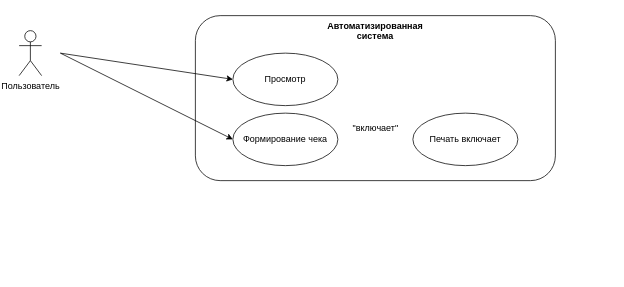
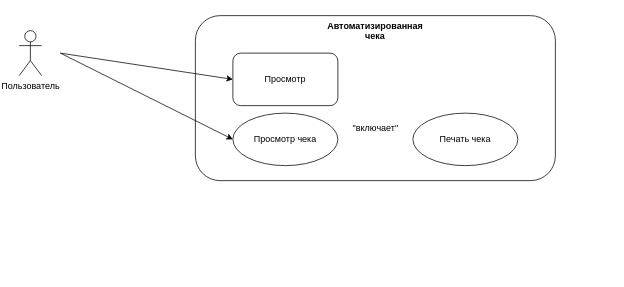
  <mxCell id="0" />
  <mxCell id="1" parent="0" />
- <mxCell id="2" value="&lt;b&gt;Автоматизированная&lt;br&gt;система&lt;/b&gt;" style="rounded=1;whiteSpace=wrap;html=1;verticalAlign=top;" parent="1" vertex="1"><mxGeometry x="260" y="20" width="480" height="220" as="geometry" /></mxCell>
+ <mxCell id="2" value="&lt;b&gt;Автоматизированная&lt;br&gt;чека&lt;/b&gt;" style="rounded=1;whiteSpace=wrap;html=1;verticalAlign=top;" parent="1" vertex="1"><mxGeometry x="260" y="20" width="480" height="220" as="geometry" /></mxCell>
  <mxCell id="3" style="edgeStyle=none;rounded=0;orthogonalLoop=1;jettySize=auto;html=1;exitX=1;exitY=0.5;exitDx=0;exitDy=0;entryX=0;entryY=0.5;entryDx=0;entryDy=0;" parent="1" source="5" target="6" edge="1"><mxGeometry relative="1" as="geometry" /></mxCell>
  <mxCell id="4" style="edgeStyle=none;rounded=0;orthogonalLoop=1;jettySize=auto;html=1;exitX=1;exitY=0.5;exitDx=0;exitDy=0;entryX=0;entryY=0.5;entryDx=0;entryDy=0;" parent="1" source="5" target="8" edge="1"><mxGeometry relative="1" as="geometry" /></mxCell>
  <mxCell id="5" value="" style="rounded=0;whiteSpace=wrap;html=1;strokeColor=none;fillColor=none;" parent="1" vertex="1"><mxGeometry x="20" y="20" width="60" height="100" as="geometry" /></mxCell>
- <mxCell id="6" value="Просмотр" style="ellipse;whiteSpace=wrap;html=1;" parent="1" vertex="1"><mxGeometry x="310" y="70" width="140" height="70" as="geometry" /></mxCell>
+ <mxCell id="6" value="Просмотр" style="whiteSpace=wrap;html=1;rounded=1;" parent="1" vertex="1"><mxGeometry x="310" y="70" width="140" height="70" as="geometry" /></mxCell>
  <mxCell id="7" value="Пользователь" style="shape=umlActor;verticalLabelPosition=bottom;verticalAlign=top;html=1;outlineConnect=0;" parent="1" vertex="1"><mxGeometry x="25" y="40" width="30" height="60" as="geometry" /></mxCell>
- <mxCell id="8" value="Формирование чека" style="ellipse;whiteSpace=wrap;html=1;" parent="1" vertex="1"><mxGeometry x="310" y="150" width="140" height="70" as="geometry" /></mxCell>
- <mxCell id="9" value="Печать включает" style="ellipse;whiteSpace=wrap;html=1;" parent="1" vertex="1"><mxGeometry x="550" y="150" width="140" height="70" as="geometry" /></mxCell>
+ <mxCell id="8" value="Просмотр чека" style="ellipse;whiteSpace=wrap;html=1;" parent="1" vertex="1"><mxGeometry x="310" y="150" width="140" height="70" as="geometry" /></mxCell>
+ <mxCell id="9" value="Печать чека" style="ellipse;whiteSpace=wrap;html=1;" parent="1" vertex="1"><mxGeometry x="550" y="150" width="140" height="70" as="geometry" /></mxCell>
  <mxCell id="10" style="edgeStyle=none;rounded=0;orthogonalLoop=1;jettySize=auto;html=1;exitX=1;exitY=0.5;exitDx=0;exitDy=0;dashed=1;" parent="1" edge="1"><mxGeometry relative="1" as="geometry"><mxPoint x="810" y="360" as="sourcePoint" /><mxPoint x="810" y="360" as="targetPoint" /></mxGeometry></mxCell>
  <mxCell id="11" value="&quot;включает&quot;" style="text;html=1;align=center;verticalAlign=middle;resizable=0;points=[];autosize=1;strokeColor=none;fillColor=none;" parent="1" vertex="1"><mxGeometry x="460" y="160" width="80" height="20" as="geometry" /></mxCell>
